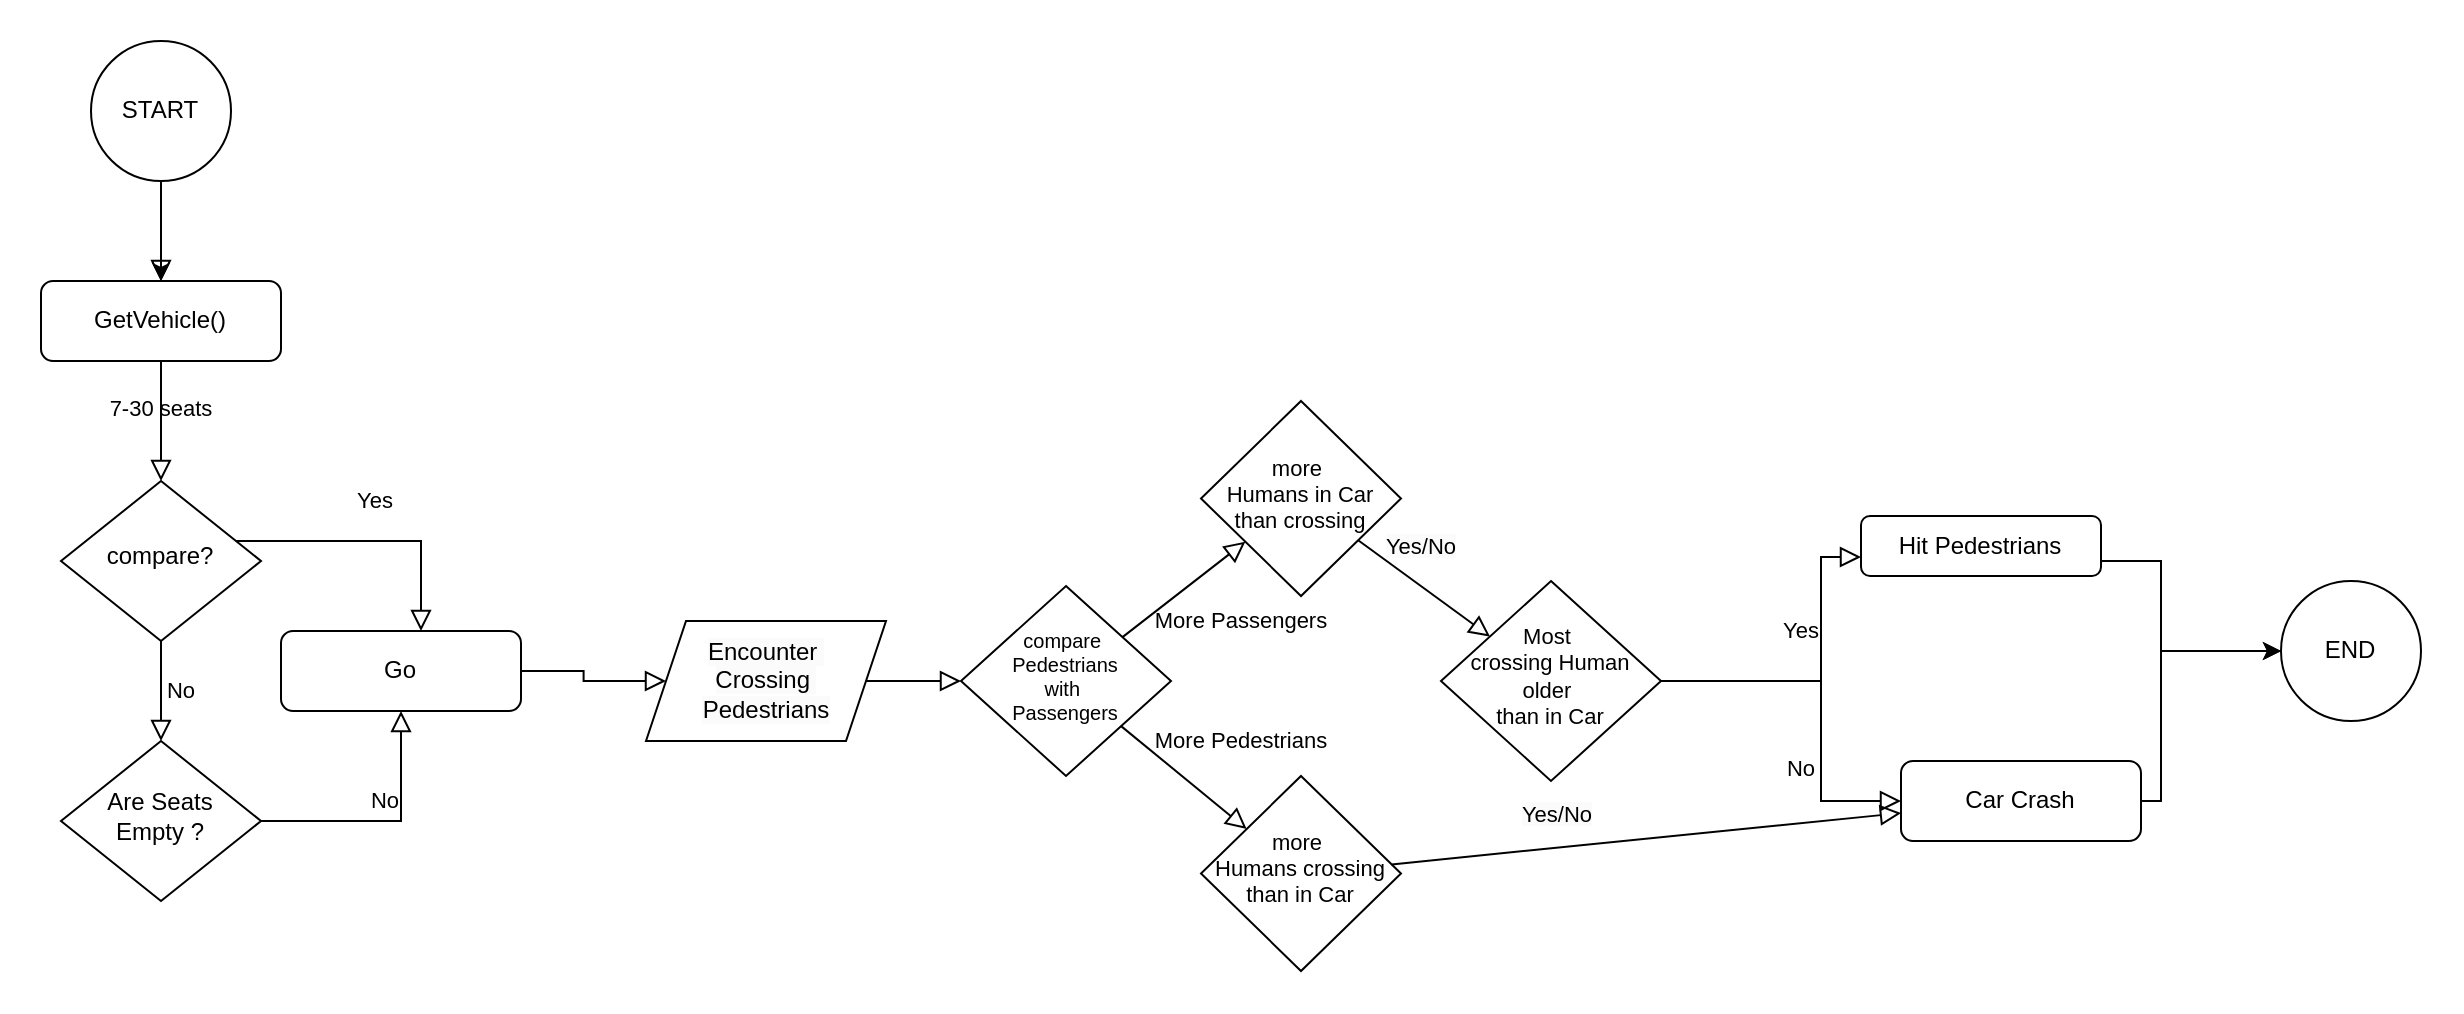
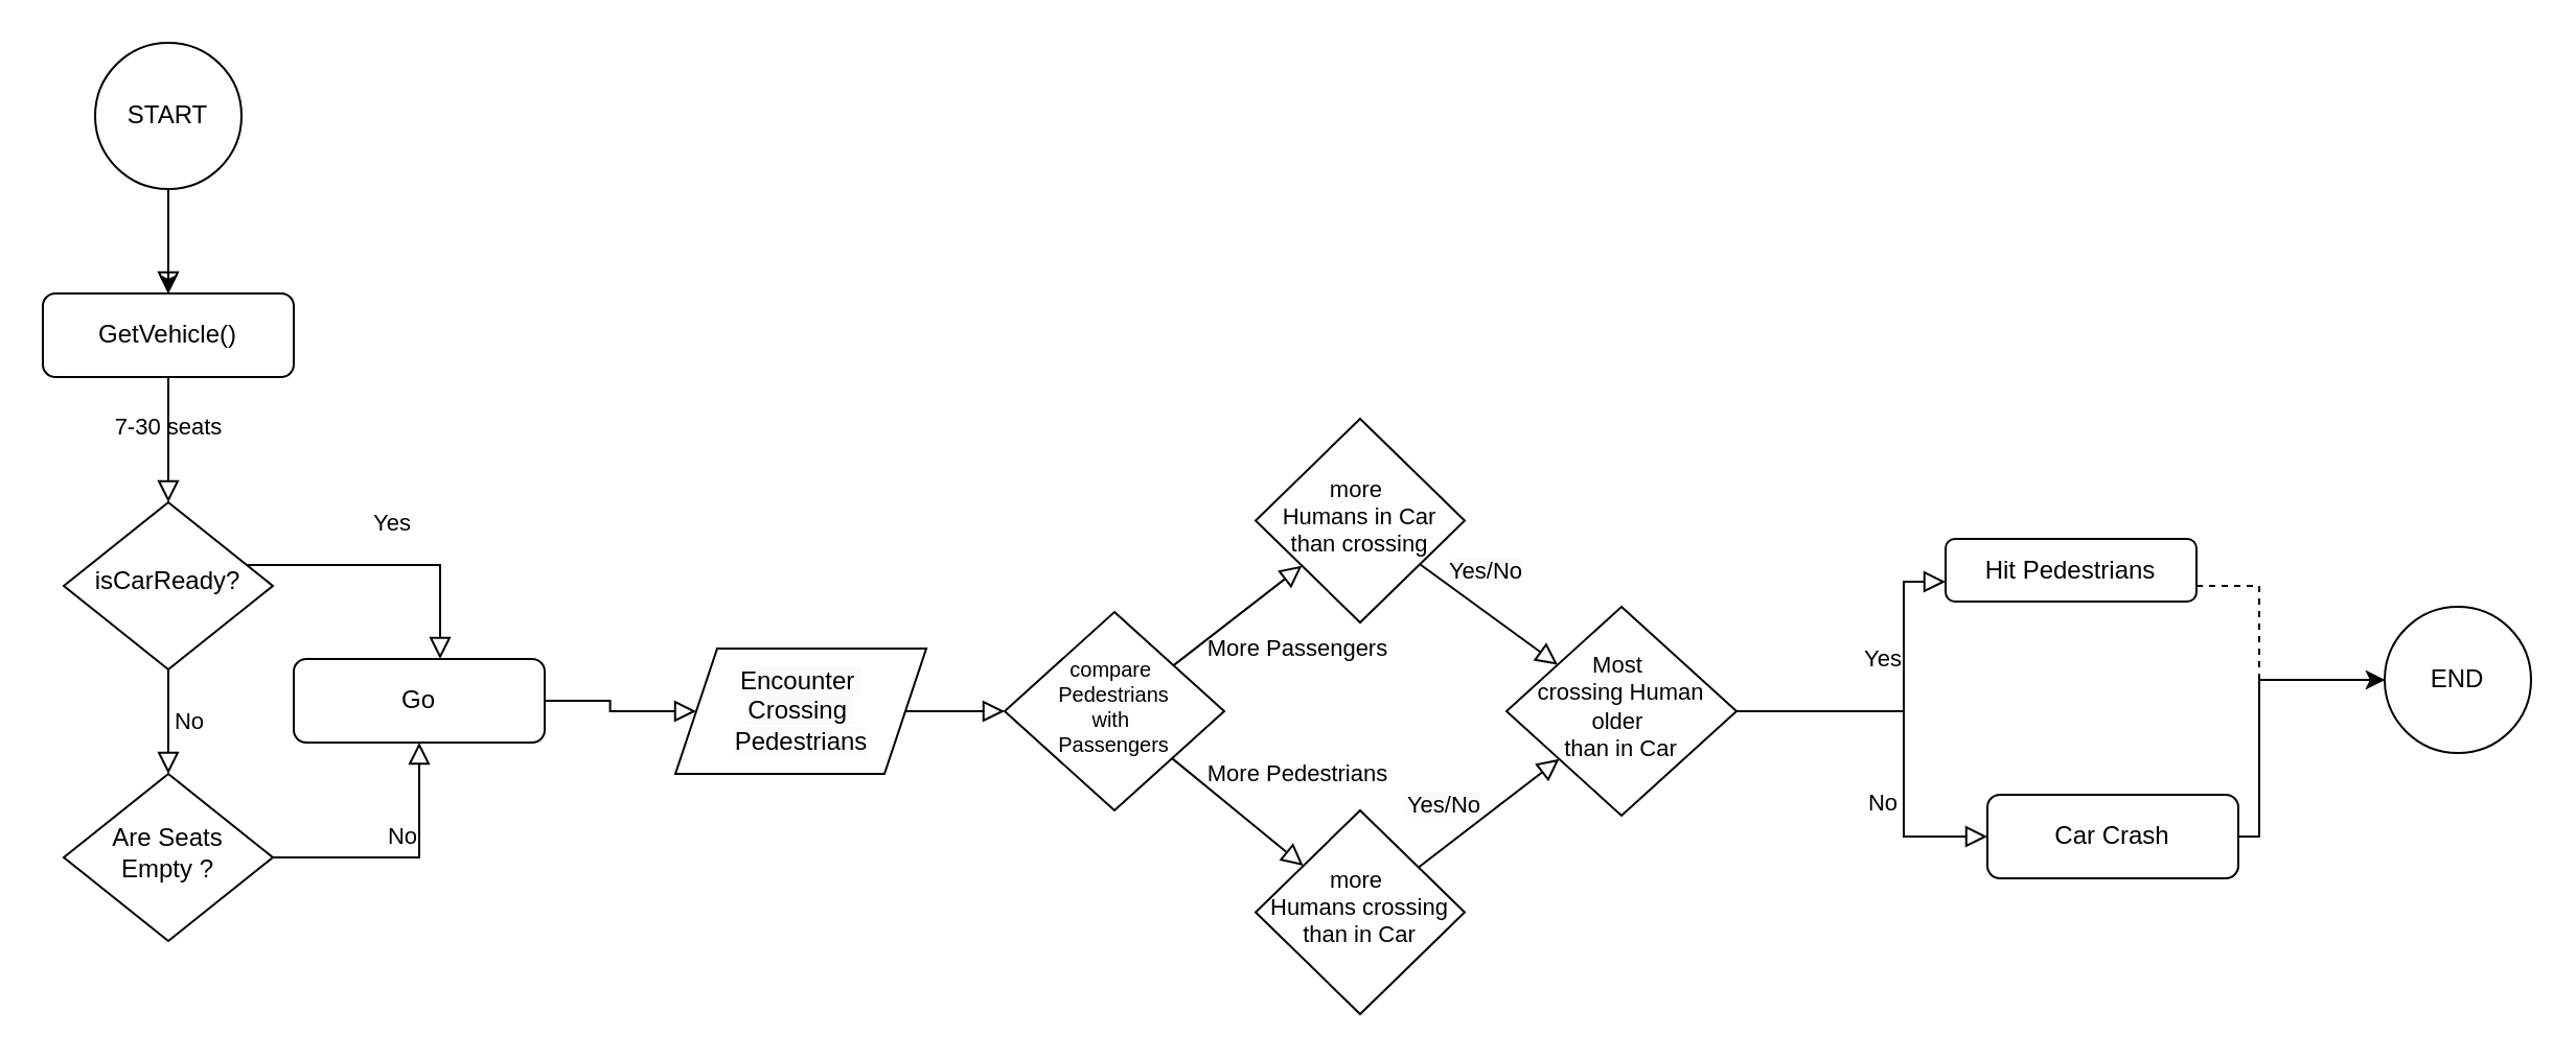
  <mxCell id="0" />
  <mxCell id="1" parent="0" />
  <mxCell id="2" value="7-30 seats" style="rounded=0;html=1;jettySize=auto;orthogonalLoop=1;fontSize=11;endArrow=block;endFill=0;endSize=8;strokeWidth=1;shadow=0;labelBackgroundColor=none;edgeStyle=orthogonalEdgeStyle;" parent="1" target="6" edge="1"><mxGeometry x="-0.208" relative="1" as="geometry"><mxPoint x="80" y="180" as="sourcePoint" /><Array as="points"><mxPoint x="80" y="200" /><mxPoint x="80" y="200" /></Array><mxPoint as="offset" /></mxGeometry></mxCell>
  <mxCell id="3" value="GetVehicle()" style="rounded=1;whiteSpace=wrap;html=1;fontSize=12;glass=0;strokeWidth=1;shadow=0;" parent="1" vertex="1"><mxGeometry x="20" y="140" width="120" height="40" as="geometry" /></mxCell>
  <mxCell id="4" value="Yes" style="rounded=0;html=1;jettySize=auto;orthogonalLoop=1;fontSize=11;endArrow=block;endFill=0;endSize=8;strokeWidth=1;shadow=0;labelBackgroundColor=none;edgeStyle=orthogonalEdgeStyle;" parent="1" source="6" target="7" edge="1"><mxGeometry y="20" relative="1" as="geometry"><mxPoint as="offset" /><mxPoint x="190.004" y="249.999" as="sourcePoint" /><mxPoint x="290.04" y="299.999" as="targetPoint" /><Array as="points"><mxPoint x="210" y="270" /></Array></mxGeometry></mxCell>
  <mxCell id="5" value="No" style="edgeStyle=orthogonalEdgeStyle;rounded=0;html=1;jettySize=auto;orthogonalLoop=1;fontSize=11;endArrow=block;endFill=0;endSize=8;strokeWidth=1;shadow=0;labelBackgroundColor=none;" parent="1" source="6" target="11" edge="1"><mxGeometry x="-0.001" y="10" relative="1" as="geometry"><mxPoint as="offset" /><mxPoint x="80" y="350" as="targetPoint" /></mxGeometry></mxCell>
- <mxCell id="6" value="compare?" style="rhombus;whiteSpace=wrap;html=1;shadow=0;fontFamily=Helvetica;fontSize=12;align=center;strokeWidth=1;spacing=6;spacingTop=-4;" parent="1" vertex="1"><mxGeometry x="30" y="240" width="100" height="80" as="geometry" /></mxCell>
+ <mxCell id="6" value="isCarReady?" style="rhombus;whiteSpace=wrap;html=1;shadow=0;fontFamily=Helvetica;fontSize=12;align=center;strokeWidth=1;spacing=6;spacingTop=-4;" parent="1" vertex="1"><mxGeometry x="30" y="240" width="100" height="80" as="geometry" /></mxCell>
  <mxCell id="7" value="Go" style="rounded=1;whiteSpace=wrap;html=1;fontSize=12;glass=0;strokeWidth=1;shadow=0;" parent="1" vertex="1"><mxGeometry x="140" y="315" width="120" height="40" as="geometry" /></mxCell>
  <mxCell id="8" value="" style="edgeStyle=orthogonalEdgeStyle;rounded=0;orthogonalLoop=1;jettySize=auto;html=1;" edge="1" parent="1" source="9" target="3"><mxGeometry relative="1" as="geometry" /></mxCell>
  <mxCell id="9" value="START" style="ellipse;whiteSpace=wrap;html=1;" vertex="1" parent="1"><mxGeometry x="45" width="70" height="70" as="geometry" y="20" /></mxCell>
  <mxCell id="10" value="" style="rounded=0;html=1;jettySize=auto;orthogonalLoop=1;fontSize=11;endArrow=block;endFill=0;endSize=8;strokeWidth=1;shadow=0;labelBackgroundColor=none;edgeStyle=orthogonalEdgeStyle;" edge="1" parent="1" source="9" target="3"><mxGeometry relative="1" as="geometry"><mxPoint x="80" y="90" as="sourcePoint" /><mxPoint x="90" y="240" as="targetPoint" /></mxGeometry></mxCell>
  <mxCell id="11" value="Are Seats Empty ?" style="rhombus;whiteSpace=wrap;html=1;shadow=0;fontFamily=Helvetica;fontSize=12;align=center;strokeWidth=1;spacing=6;spacingTop=-4;" vertex="1" parent="1"><mxGeometry x="30" y="370" width="100" height="80" as="geometry" /></mxCell>
  <mxCell id="12" value="No" style="edgeStyle=orthogonalEdgeStyle;rounded=0;html=1;jettySize=auto;orthogonalLoop=1;fontSize=11;endArrow=block;endFill=0;endSize=8;strokeWidth=1;shadow=0;labelBackgroundColor=none;" edge="1" parent="1" source="11" target="7"><mxGeometry x="-0.001" y="10" relative="1" as="geometry"><mxPoint as="offset" /><mxPoint x="140" y="280" as="sourcePoint" /><mxPoint x="230" y="280" as="targetPoint" /></mxGeometry></mxCell>
  <mxCell id="13" value="&lt;br&gt;&lt;span style=&quot;color: rgb(0, 0, 0); font-family: Helvetica; font-size: 12px; font-style: normal; font-variant-ligatures: normal; font-variant-caps: normal; font-weight: 400; letter-spacing: normal; orphans: 2; text-align: center; text-indent: 0px; text-transform: none; widows: 2; word-spacing: 0px; -webkit-text-stroke-width: 0px; white-space: normal; background-color: rgb(251, 251, 251); text-decoration-thickness: initial; text-decoration-style: initial; text-decoration-color: initial; display: inline !important; float: none;&quot;&gt;Encounter&amp;nbsp;&lt;/span&gt;&lt;div&gt;&lt;span style=&quot;color: rgb(0, 0, 0); font-family: Helvetica; font-size: 12px; font-style: normal; font-variant-ligatures: normal; font-variant-caps: normal; font-weight: 400; letter-spacing: normal; orphans: 2; text-align: center; text-indent: 0px; text-transform: none; widows: 2; word-spacing: 0px; -webkit-text-stroke-width: 0px; white-space: normal; background-color: rgb(251, 251, 251); text-decoration-thickness: initial; text-decoration-style: initial; text-decoration-color: initial; display: inline !important; float: none;&quot;&gt;Crossing&amp;nbsp;&lt;/span&gt;&lt;/div&gt;&lt;div&gt;&lt;span style=&quot;color: rgb(0, 0, 0); font-family: Helvetica; font-size: 12px; font-style: normal; font-variant-ligatures: normal; font-variant-caps: normal; font-weight: 400; letter-spacing: normal; orphans: 2; text-align: center; text-indent: 0px; text-transform: none; widows: 2; word-spacing: 0px; -webkit-text-stroke-width: 0px; white-space: normal; background-color: rgb(251, 251, 251); text-decoration-thickness: initial; text-decoration-style: initial; text-decoration-color: initial; display: inline !important; float: none;&quot;&gt;Pedestrians&lt;/span&gt;&lt;br&gt;&lt;br&gt;&lt;/div&gt;" style="shape=parallelogram;perimeter=parallelogramPerimeter;whiteSpace=wrap;html=1;fixedSize=1;size=20;" vertex="1" parent="1"><mxGeometry x="322.5" y="310" width="120" height="60" as="geometry" /></mxCell>
  <mxCell id="14" value="" style="rounded=0;html=1;jettySize=auto;orthogonalLoop=1;fontSize=11;endArrow=block;endFill=0;endSize=8;strokeWidth=1;shadow=0;labelBackgroundColor=none;edgeStyle=orthogonalEdgeStyle;" edge="1" parent="1" source="7" target="13"><mxGeometry relative="1" as="geometry"><mxPoint x="90" y="100" as="sourcePoint" /><mxPoint x="90" y="150" as="targetPoint" /></mxGeometry></mxCell>
  <mxCell id="15" value="compare&amp;nbsp;&lt;div&gt;Pedestrians&lt;div&gt;with&amp;nbsp;&lt;/div&gt;&lt;div&gt;Passengers&lt;/div&gt;&lt;/div&gt;" style="rhombus;whiteSpace=wrap;html=1;shadow=0;fontFamily=Helvetica;fontSize=10;align=center;strokeWidth=1;spacing=6;spacingTop=-4;" vertex="1" parent="1"><mxGeometry x="480" y="292.5" width="105" height="95" as="geometry" /></mxCell>
  <mxCell id="16" value="More Pedestrians" style="rounded=0;html=1;jettySize=auto;orthogonalLoop=1;fontSize=11;endArrow=block;endFill=0;endSize=8;strokeWidth=1;shadow=0;labelBackgroundColor=none;" edge="1" parent="1" source="15" target="20"><mxGeometry x="0.259" y="32" relative="1" as="geometry"><mxPoint as="offset" /><mxPoint x="439.996" y="260.001" as="sourcePoint" /><mxPoint x="542.51" y="250.001" as="targetPoint" /></mxGeometry></mxCell>
- <mxCell id="17" style="edgeStyle=orthogonalEdgeStyle;rounded=0;orthogonalLoop=1;jettySize=auto;html=1;" edge="1" parent="1" source="18" target="27"><mxGeometry relative="1" as="geometry"><Array as="points"><mxPoint x="1080" y="280" /><mxPoint x="1080" y="325" /></Array></mxGeometry></mxCell>
+ <mxCell id="17" style="edgeStyle=orthogonalEdgeStyle;rounded=0;orthogonalLoop=1;jettySize=auto;html=1;dashed=1;" edge="1" parent="1" source="18" target="27"><mxGeometry relative="1" as="geometry"><Array as="points"><mxPoint x="1080" y="280" /><mxPoint x="1080" y="325" /></Array></mxGeometry></mxCell>
  <mxCell id="18" value="Hit Pedestrians" style="rounded=1;whiteSpace=wrap;html=1;fontSize=12;glass=0;strokeWidth=1;shadow=0;" vertex="1" parent="1"><mxGeometry x="930" y="257.5" width="120" height="30" as="geometry" /></mxCell>
  <mxCell id="19" value="" style="rounded=0;html=1;jettySize=auto;orthogonalLoop=1;fontSize=11;endArrow=block;endFill=0;endSize=8;strokeWidth=1;shadow=0;labelBackgroundColor=none;" edge="1" parent="1" source="13" target="15"><mxGeometry relative="1" as="geometry"><mxPoint x="280" y="350" as="sourcePoint" /><mxPoint x="340" y="350" as="targetPoint" /></mxGeometry></mxCell>
  <mxCell id="20" value="more&amp;nbsp;&lt;div&gt;Humans crossing than in Car&lt;/div&gt;" style="rhombus;whiteSpace=wrap;html=1;shadow=0;fontFamily=Helvetica;fontSize=11;align=center;strokeWidth=1;spacing=6;spacingTop=-4;" vertex="1" parent="1"><mxGeometry x="600" y="387.5" width="100" height="97.5" as="geometry" /></mxCell>
  <mxCell id="21" value="Yes" style="edgeStyle=orthogonalEdgeStyle;rounded=0;html=1;jettySize=auto;orthogonalLoop=1;fontSize=11;endArrow=block;endFill=0;endSize=8;strokeWidth=1;shadow=0;labelBackgroundColor=none;" edge="1" parent="1" source="25" target="18"><mxGeometry x="0.301" y="10" relative="1" as="geometry"><mxPoint as="offset" /><mxPoint x="1050" y="228.75" as="sourcePoint" /><mxPoint x="1155.029" y="180" as="targetPoint" /><Array as="points"><mxPoint x="910" y="340" /><mxPoint x="910" y="278" /></Array></mxGeometry></mxCell>
  <mxCell id="22" style="edgeStyle=orthogonalEdgeStyle;rounded=0;orthogonalLoop=1;jettySize=auto;html=1;" edge="1" parent="1" source="23" target="27"><mxGeometry relative="1" as="geometry"><mxPoint x="985" y="490" as="targetPoint" /><Array as="points"><mxPoint x="1080" y="400" /><mxPoint x="1080" y="325" /></Array></mxGeometry></mxCell>
  <mxCell id="23" value="Car Crash" style="rounded=1;whiteSpace=wrap;html=1;fontSize=12;glass=0;strokeWidth=1;shadow=0;" vertex="1" parent="1"><mxGeometry x="950" y="380" width="120" height="40" as="geometry" /></mxCell>
- <mxCell id="24" value="&lt;br&gt;&lt;span style=&quot;color: rgb(0, 0, 0); font-family: Helvetica; font-size: 11px; font-style: normal; font-variant-ligatures: normal; font-variant-caps: normal; font-weight: 400; letter-spacing: normal; orphans: 2; text-align: center; text-indent: 0px; text-transform: none; widows: 2; word-spacing: 0px; -webkit-text-stroke-width: 0px; white-space: nowrap; background-color: rgb(251, 251, 251); text-decoration-thickness: initial; text-decoration-style: initial; text-decoration-color: initial; display: inline !important; float: none;&quot;&gt;Yes/No&lt;/span&gt;&lt;div&gt;&lt;br/&gt;&lt;/div&gt;" style="rounded=0;html=1;jettySize=auto;orthogonalLoop=1;fontSize=11;endArrow=block;endFill=0;endSize=8;strokeWidth=1;shadow=0;labelBackgroundColor=none;" edge="1" parent="1" source="20" target="23"><mxGeometry x="-0.333" y="16" relative="1" as="geometry"><mxPoint as="offset" /><mxPoint x="1000" y="290" as="sourcePoint" /><mxPoint x="1100" y="330" as="targetPoint" /></mxGeometry></mxCell>
+ <mxCell id="24" value="&lt;br&gt;&lt;span style=&quot;color: rgb(0, 0, 0); font-family: Helvetica; font-size: 11px; font-style: normal; font-variant-ligatures: normal; font-variant-caps: normal; font-weight: 400; letter-spacing: normal; orphans: 2; text-align: center; text-indent: 0px; text-transform: none; widows: 2; word-spacing: 0px; -webkit-text-stroke-width: 0px; white-space: nowrap; background-color: rgb(251, 251, 251); text-decoration-thickness: initial; text-decoration-style: initial; text-decoration-color: initial; display: inline !important; float: none;&quot;&gt;Yes/No&lt;/span&gt;&lt;div&gt;&lt;br/&gt;&lt;/div&gt;" style="rounded=0;html=1;jettySize=auto;orthogonalLoop=1;fontSize=11;endArrow=block;endFill=0;endSize=8;strokeWidth=1;shadow=0;labelBackgroundColor=none;" edge="1" parent="1" source="20" target="25"><mxGeometry x="-0.333" y="16" relative="1" as="geometry"><mxPoint as="offset" /><mxPoint x="1000" y="290" as="sourcePoint" /><mxPoint x="1100" y="330" as="targetPoint" /></mxGeometry></mxCell>
  <mxCell id="25" value="Most&amp;nbsp;&lt;div&gt;crossing Human older&amp;nbsp;&lt;div&gt;than in Car&lt;/div&gt;&lt;/div&gt;" style="rhombus;whiteSpace=wrap;html=1;shadow=0;fontFamily=Helvetica;fontSize=11;align=center;strokeWidth=1;spacing=6;spacingTop=-4;" vertex="1" parent="1"><mxGeometry x="720" y="290" width="110" height="100" as="geometry" /></mxCell>
  <mxCell id="26" value="No" style="rounded=0;html=1;jettySize=auto;orthogonalLoop=1;fontSize=11;endArrow=block;endFill=0;endSize=8;strokeWidth=1;shadow=0;labelBackgroundColor=none;edgeStyle=orthogonalEdgeStyle;" edge="1" parent="1" source="25" target="23"><mxGeometry x="0.375" y="-10" relative="1" as="geometry"><mxPoint as="offset" /><mxPoint x="790.003" y="310.002" as="sourcePoint" /><mxPoint x="886.22" y="321.149" as="targetPoint" /><Array as="points"><mxPoint x="910" y="340" /><mxPoint x="910" y="400" /></Array></mxGeometry></mxCell>
  <mxCell id="27" value="END" style="ellipse;whiteSpace=wrap;html=1;" vertex="1" parent="1"><mxGeometry x="1140" y="290" width="70" height="70" as="geometry" /></mxCell>
  <mxCell id="28" value="More Passengers" style="rounded=0;html=1;jettySize=auto;orthogonalLoop=1;fontSize=11;endArrow=block;endFill=0;endSize=8;strokeWidth=1;shadow=0;labelBackgroundColor=none;" edge="1" parent="1" source="15" target="29"><mxGeometry x="0.331" y="-30" relative="1" as="geometry"><mxPoint as="offset" /><mxPoint x="371" y="120" as="sourcePoint" /><mxPoint x="456" y="120" as="targetPoint" /></mxGeometry></mxCell>
  <mxCell id="29" value="more&amp;nbsp;&lt;div&gt;Humans in Car&lt;/div&gt;&lt;div&gt;than crossing&lt;/div&gt;" style="rhombus;whiteSpace=wrap;html=1;shadow=0;fontFamily=Helvetica;fontSize=11;align=center;strokeWidth=1;spacing=6;spacingTop=-4;" vertex="1" parent="1"><mxGeometry x="600" y="200" width="100" height="97.5" as="geometry" /></mxCell>
  <mxCell id="30" value="&lt;br&gt;&lt;span style=&quot;color: rgb(0, 0, 0); font-family: Helvetica; font-size: 11px; font-style: normal; font-variant-ligatures: normal; font-variant-caps: normal; font-weight: 400; letter-spacing: normal; orphans: 2; text-align: center; text-indent: 0px; text-transform: none; widows: 2; word-spacing: 0px; -webkit-text-stroke-width: 0px; white-space: nowrap; background-color: rgb(251, 251, 251); text-decoration-thickness: initial; text-decoration-style: initial; text-decoration-color: initial; display: inline !important; float: none;&quot;&gt;Yes/No&lt;/span&gt;&lt;div&gt;&lt;br/&gt;&lt;/div&gt;" style="rounded=0;html=1;jettySize=auto;orthogonalLoop=1;fontSize=11;endArrow=block;endFill=0;endSize=8;strokeWidth=1;shadow=0;labelBackgroundColor=none;" edge="1" parent="1" source="29" target="25"><mxGeometry x="-0.333" y="16" relative="1" as="geometry"><mxPoint as="offset" /><mxPoint x="688" y="425" as="sourcePoint" /><mxPoint x="755" y="373" as="targetPoint" /></mxGeometry></mxCell>
